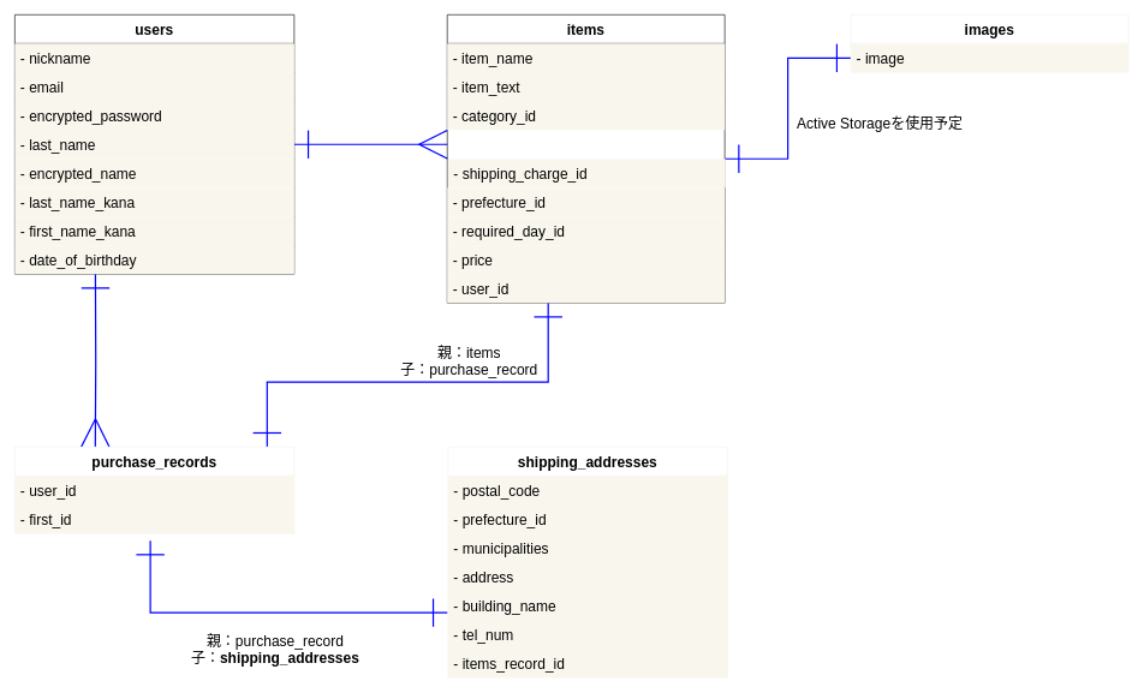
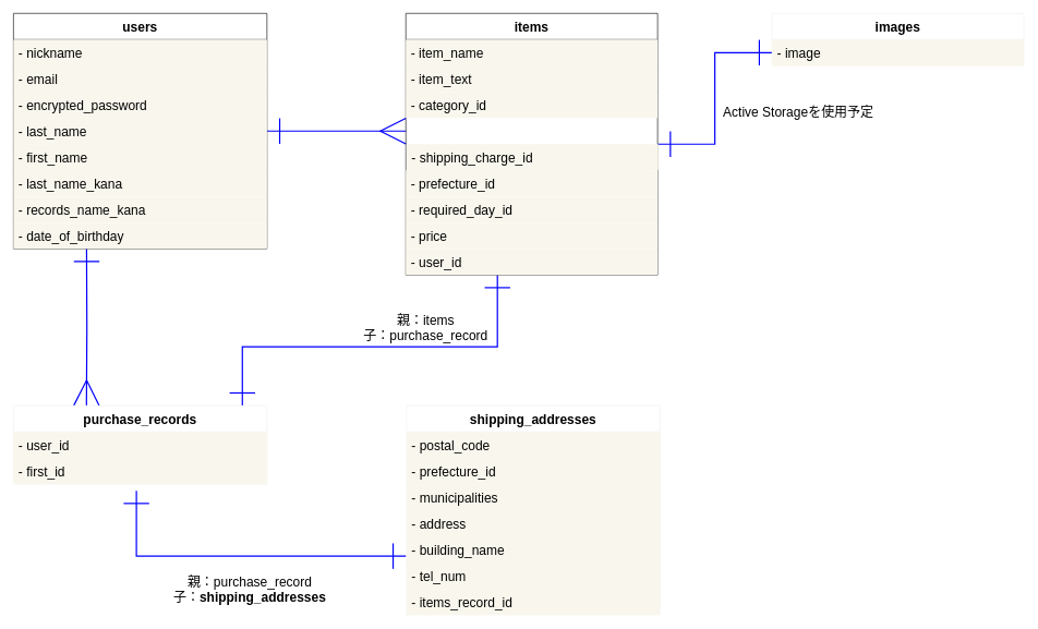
  <mxCell id="0" />
  <mxCell id="1" parent="0" />
  <mxCell id="2" style="edgeStyle=orthogonalEdgeStyle;rounded=0;orthogonalLoop=1;jettySize=auto;html=1;fontSize=20;endArrow=ERmany;endFill=0;strokeWidth=2;sourcePerimeterSpacing=0;entryX=0;entryY=0.5;entryDx=0;entryDy=0;endSize=36;targetPerimeterSpacing=0;startSize=36;startArrow=ERone;startFill=0;strokeColor=#0000FF;" edge="1" parent="1" source="4" target="31"><mxGeometry relative="1" as="geometry"><mxPoint x="590" y="200" as="targetPoint" /><Array as="points" /></mxGeometry></mxCell>
  <mxCell id="3" style="edgeStyle=orthogonalEdgeStyle;rounded=0;orthogonalLoop=1;jettySize=auto;html=1;fontSize=20;fontColor=#000000;startArrow=ERone;startFill=0;endArrow=ERmany;endFill=0;startSize=36;endSize=36;sourcePerimeterSpacing=0;targetPerimeterSpacing=0;strokeWidth=2;entryX=0.288;entryY=0;entryDx=0;entryDy=0;entryPerimeter=0;strokeColor=#0000FF;" edge="1" parent="1" target="71"><mxGeometry relative="1" as="geometry"><mxPoint x="131.8" y="610" as="targetPoint" /><mxPoint x="131.8" y="380" as="sourcePoint" /></mxGeometry></mxCell>
  <mxCell id="4" value="users" style="shape=table;startSize=40;container=1;collapsible=1;childLayout=tableLayout;fixedRows=1;rowLines=0;fontStyle=1;align=center;resizeLast=1;fontSize=20;strokeWidth=1;" vertex="1" parent="1"><mxGeometry x="20" y="20" width="387.6" height="360" as="geometry" /></mxCell>
  <mxCell id="5" value="" style="shape=partialRectangle;collapsible=0;dropTarget=0;pointerEvents=0;fillColor=none;top=0;left=0;bottom=0;right=0;points=[[0,0.5],[1,0.5]];portConstraint=eastwest;" vertex="1" parent="4"><mxGeometry y="40" width="387.6" height="40" as="geometry" /></mxCell>
  <mxCell id="6" value="- nickname" style="shape=partialRectangle;connectable=0;fillColor=#f9f7ed;top=0;left=0;bottom=0;right=0;align=left;spacingLeft=6;overflow=hidden;fontSize=20;strokeColor=#36393d;fontColor=#000000;" vertex="1" parent="5"><mxGeometry width="387.6" height="40" as="geometry" /></mxCell>
  <mxCell id="7" value="" style="shape=partialRectangle;collapsible=0;dropTarget=0;pointerEvents=0;fillColor=none;top=0;left=0;bottom=0;right=0;points=[[0,0.5],[1,0.5]];portConstraint=eastwest;" vertex="1" parent="4"><mxGeometry y="80" width="387.6" height="40" as="geometry" /></mxCell>
  <mxCell id="8" value="- email" style="shape=partialRectangle;connectable=0;fillColor=#f9f7ed;top=0;left=0;bottom=0;right=0;align=left;spacingLeft=6;overflow=hidden;fontSize=20;strokeColor=#36393d;fontColor=#000000;" vertex="1" parent="7"><mxGeometry width="387.6" height="40" as="geometry" /></mxCell>
  <mxCell id="9" value="" style="shape=partialRectangle;collapsible=0;dropTarget=0;pointerEvents=0;fillColor=none;top=0;left=0;bottom=0;right=0;points=[[0,0.5],[1,0.5]];portConstraint=eastwest;" vertex="1" parent="4"><mxGeometry y="120" width="387.6" height="40" as="geometry" /></mxCell>
  <mxCell id="10" value="- encrypted_password" style="shape=partialRectangle;connectable=0;fillColor=#f9f7ed;top=0;left=0;bottom=0;right=0;align=left;spacingLeft=6;overflow=hidden;fontSize=20;strokeColor=#36393d;fontColor=#000000;" vertex="1" parent="9"><mxGeometry width="387.6" height="40" as="geometry" /></mxCell>
  <mxCell id="11" style="shape=partialRectangle;collapsible=0;dropTarget=0;pointerEvents=0;fillColor=none;top=0;left=0;bottom=0;right=0;points=[[0,0.5],[1,0.5]];portConstraint=eastwest;" vertex="1" parent="4"><mxGeometry y="160" width="387.6" height="40" as="geometry" /></mxCell>
  <mxCell id="12" style="shape=partialRectangle;connectable=0;fillColor=none;top=0;left=0;bottom=0;right=0;align=left;spacingLeft=6;overflow=hidden;fontSize=20;" vertex="1" parent="11"><mxGeometry width="387.6" height="40" as="geometry" /></mxCell>
  <mxCell id="13" style="shape=partialRectangle;collapsible=0;dropTarget=0;pointerEvents=0;fillColor=none;top=0;left=0;bottom=0;right=0;points=[[0,0.5],[1,0.5]];portConstraint=eastwest;" vertex="1" parent="4"><mxGeometry y="200" width="387.6" height="40" as="geometry" /></mxCell>
  <mxCell id="14" style="shape=partialRectangle;connectable=0;fillColor=none;top=0;left=0;bottom=0;right=0;align=left;spacingLeft=6;overflow=hidden;fontSize=20;" vertex="1" parent="13"><mxGeometry width="387.6" height="40" as="geometry" /></mxCell>
  <mxCell id="15" style="shape=partialRectangle;collapsible=0;dropTarget=0;pointerEvents=0;fillColor=none;top=0;left=0;bottom=0;right=0;points=[[0,0.5],[1,0.5]];portConstraint=eastwest;" vertex="1" parent="4"><mxGeometry y="240" width="387.6" height="40" as="geometry" /></mxCell>
  <mxCell id="16" style="shape=partialRectangle;connectable=0;fillColor=none;top=0;left=0;bottom=0;right=0;align=left;spacingLeft=6;overflow=hidden;fontSize=20;" vertex="1" parent="15"><mxGeometry width="387.6" height="40" as="geometry" /></mxCell>
  <mxCell id="17" style="shape=partialRectangle;collapsible=0;dropTarget=0;pointerEvents=0;fillColor=none;top=0;left=0;bottom=0;right=0;points=[[0,0.5],[1,0.5]];portConstraint=eastwest;" vertex="1" parent="4"><mxGeometry y="280" width="387.6" height="40" as="geometry" /></mxCell>
  <mxCell id="18" style="shape=partialRectangle;connectable=0;fillColor=none;top=0;left=0;bottom=0;right=0;align=left;spacingLeft=6;overflow=hidden;fontSize=20;" vertex="1" parent="17"><mxGeometry width="387.6" height="40" as="geometry" /></mxCell>
  <mxCell id="19" style="shape=partialRectangle;collapsible=0;dropTarget=0;pointerEvents=0;fillColor=none;top=0;left=0;bottom=0;right=0;points=[[0,0.5],[1,0.5]];portConstraint=eastwest;" vertex="1" parent="4"><mxGeometry y="320" width="387.6" height="40" as="geometry" /></mxCell>
  <mxCell id="20" style="shape=partialRectangle;connectable=0;fillColor=none;top=0;left=0;bottom=0;right=0;align=left;spacingLeft=6;overflow=hidden;fontSize=20;" vertex="1" parent="19"><mxGeometry width="387.6" height="40" as="geometry" /></mxCell>
  <mxCell id="21" style="edgeStyle=orthogonalEdgeStyle;rounded=0;orthogonalLoop=1;jettySize=auto;html=1;fontSize=20;startArrow=ERone;startFill=0;endArrow=ERone;endFill=0;startSize=36;endSize=36;sourcePerimeterSpacing=0;targetPerimeterSpacing=0;strokeWidth=2;strokeColor=#0000FF;" edge="1" parent="1" source="24" target="71"><mxGeometry relative="1" as="geometry"><mxPoint x="160" y="570" as="targetPoint" /><Array as="points"><mxPoint x="760" y="530" /><mxPoint x="370" y="530" /></Array></mxGeometry></mxCell>
  <mxCell id="22" value="親：items&lt;br&gt;子：purchase_record" style="edgeLabel;html=1;align=center;verticalAlign=middle;resizable=0;points=[];fontSize=20;" vertex="1" connectable="0" parent="21"><mxGeometry x="0.002" y="2" relative="1" as="geometry"><mxPoint x="75" y="-32" as="offset" /></mxGeometry></mxCell>
  <mxCell id="23" value="Active Storageを使用予定" style="edgeStyle=orthogonalEdgeStyle;rounded=0;orthogonalLoop=1;jettySize=auto;html=1;fontSize=20;startArrow=ERone;startFill=0;endArrow=ERone;endFill=0;startSize=36;endSize=36;sourcePerimeterSpacing=0;targetPerimeterSpacing=0;strokeWidth=2;entryX=0;entryY=0.5;entryDx=0;entryDy=0;strokeColor=#0000FF;" edge="1" parent="1" source="24" target="53"><mxGeometry x="1" y="-98" relative="1" as="geometry"><mxPoint x="1190" y="70" as="targetPoint" /><mxPoint x="40" y="-8" as="offset" /></mxGeometry></mxCell>
  <mxCell id="24" value="items" style="shape=table;startSize=40;container=1;collapsible=1;childLayout=tableLayout;fixedRows=1;rowLines=0;fontStyle=1;align=center;resizeLast=1;fontSize=20;strokeWidth=1;" vertex="1" parent="1"><mxGeometry x="620" y="20" width="385" height="400" as="geometry" /></mxCell>
  <mxCell id="25" value="" style="shape=partialRectangle;collapsible=0;dropTarget=0;pointerEvents=0;fillColor=none;top=0;left=0;bottom=0;right=0;points=[[0,0.5],[1,0.5]];portConstraint=eastwest;" vertex="1" parent="24"><mxGeometry y="40" width="385" height="40" as="geometry" /></mxCell>
  <mxCell id="26" value="- item_name" style="shape=partialRectangle;connectable=0;fillColor=#f9f7ed;top=0;left=0;bottom=0;right=0;align=left;spacingLeft=6;overflow=hidden;fontSize=20;strokeColor=#36393d;fontColor=#000000;" vertex="1" parent="25"><mxGeometry width="385" height="40" as="geometry" /></mxCell>
  <mxCell id="27" value="" style="shape=partialRectangle;collapsible=0;dropTarget=0;pointerEvents=0;fillColor=none;top=0;left=0;bottom=0;right=0;points=[[0,0.5],[1,0.5]];portConstraint=eastwest;" vertex="1" parent="24"><mxGeometry y="80" width="385" height="40" as="geometry" /></mxCell>
  <mxCell id="28" value="- item_text" style="shape=partialRectangle;connectable=0;fillColor=#f9f7ed;top=0;left=0;bottom=0;right=0;align=left;spacingLeft=6;overflow=hidden;fontSize=20;strokeColor=#36393d;fontColor=#000000;" vertex="1" parent="27"><mxGeometry width="385" height="40" as="geometry" /></mxCell>
  <mxCell id="29" value="" style="shape=partialRectangle;collapsible=0;dropTarget=0;pointerEvents=0;fillColor=none;top=0;left=0;bottom=0;right=0;points=[[0,0.5],[1,0.5]];portConstraint=eastwest;" vertex="1" parent="24"><mxGeometry y="120" width="385" height="40" as="geometry" /></mxCell>
  <mxCell id="30" value="- category_id" style="shape=partialRectangle;connectable=0;fillColor=#f9f7ed;top=0;left=0;bottom=0;right=0;align=left;spacingLeft=6;overflow=hidden;fontSize=20;strokeColor=#36393d;fontColor=#000000;" vertex="1" parent="29"><mxGeometry width="385" height="40" as="geometry" /></mxCell>
  <mxCell id="31" style="shape=partialRectangle;collapsible=0;dropTarget=0;pointerEvents=0;fillColor=none;top=0;left=0;bottom=0;right=0;points=[[0,0.5],[1,0.5]];portConstraint=eastwest;" vertex="1" parent="24"><mxGeometry y="160" width="385" height="40" as="geometry" /></mxCell>
  <mxCell id="32" style="shape=partialRectangle;connectable=0;fillColor=none;top=0;left=0;bottom=0;right=0;align=left;spacingLeft=6;overflow=hidden;fontSize=20;" vertex="1" parent="31"><mxGeometry width="385" height="40" as="geometry" /></mxCell>
  <mxCell id="33" style="shape=partialRectangle;collapsible=0;dropTarget=0;pointerEvents=0;fillColor=none;top=0;left=0;bottom=0;right=0;points=[[0,0.5],[1,0.5]];portConstraint=eastwest;" vertex="1" parent="24"><mxGeometry y="200" width="385" height="40" as="geometry" /></mxCell>
  <mxCell id="34" style="shape=partialRectangle;connectable=0;fillColor=none;top=0;left=0;bottom=0;right=0;align=left;spacingLeft=6;overflow=hidden;fontSize=20;" vertex="1" parent="33"><mxGeometry width="385" height="40" as="geometry" /></mxCell>
  <mxCell id="35" style="shape=partialRectangle;collapsible=0;dropTarget=0;pointerEvents=0;fillColor=none;top=0;left=0;bottom=0;right=0;points=[[0,0.5],[1,0.5]];portConstraint=eastwest;" vertex="1" parent="24"><mxGeometry y="240" width="385" height="40" as="geometry" /></mxCell>
  <mxCell id="36" style="shape=partialRectangle;connectable=0;fillColor=none;top=0;left=0;bottom=0;right=0;align=left;spacingLeft=6;overflow=hidden;fontSize=20;" vertex="1" parent="35"><mxGeometry width="385" height="40" as="geometry" /></mxCell>
  <mxCell id="37" style="shape=partialRectangle;collapsible=0;dropTarget=0;pointerEvents=0;fillColor=none;top=0;left=0;bottom=0;right=0;points=[[0,0.5],[1,0.5]];portConstraint=eastwest;" vertex="1" parent="24"><mxGeometry y="280" width="385" height="40" as="geometry" /></mxCell>
  <mxCell id="38" style="shape=partialRectangle;connectable=0;fillColor=none;top=0;left=0;bottom=0;right=0;align=left;spacingLeft=6;overflow=hidden;fontSize=20;" vertex="1" parent="37"><mxGeometry width="385" height="40" as="geometry" /></mxCell>
  <mxCell id="39" style="shape=partialRectangle;collapsible=0;dropTarget=0;pointerEvents=0;fillColor=none;top=0;left=0;bottom=0;right=0;points=[[0,0.5],[1,0.5]];portConstraint=eastwest;" vertex="1" parent="24"><mxGeometry y="320" width="385" height="40" as="geometry" /></mxCell>
  <mxCell id="40" style="shape=partialRectangle;connectable=0;fillColor=none;top=0;left=0;bottom=0;right=0;align=left;spacingLeft=6;overflow=hidden;fontSize=20;" vertex="1" parent="39"><mxGeometry width="385" height="40" as="geometry" /></mxCell>
  <mxCell id="41" style="shape=partialRectangle;collapsible=0;dropTarget=0;pointerEvents=0;fillColor=none;top=0;left=0;bottom=0;right=0;points=[[0,0.5],[1,0.5]];portConstraint=eastwest;" vertex="1" parent="24"><mxGeometry y="360" width="385" height="40" as="geometry" /></mxCell>
  <mxCell id="42" value="- user_id" style="shape=partialRectangle;connectable=0;fillColor=#f9f7ed;top=0;left=0;bottom=0;right=0;align=left;spacingLeft=6;overflow=hidden;fontSize=20;strokeColor=#36393d;fontColor=#000000;" vertex="1" parent="41"><mxGeometry width="385" height="40" as="geometry" /></mxCell>
  <mxCell id="43" value="- last_name" style="shape=partialRectangle;connectable=0;fillColor=#f9f7ed;top=0;left=0;bottom=0;right=0;align=left;spacingLeft=6;overflow=hidden;fontSize=20;strokeColor=#36393d;fontColor=#000000;" vertex="1" parent="1"><mxGeometry x="20" y="180" width="387.6" height="40" as="geometry" /></mxCell>
- <mxCell id="44" value="- encrypted_name" style="shape=partialRectangle;connectable=0;fillColor=#f9f7ed;top=0;left=0;bottom=0;right=0;align=left;spacingLeft=6;overflow=hidden;fontSize=20;strokeColor=#36393d;fontColor=#000000;" vertex="1" parent="1"><mxGeometry x="20" y="220" width="387.6" height="40" as="geometry" /></mxCell>
+ <mxCell id="44" value="- first_name" style="shape=partialRectangle;connectable=0;fillColor=#f9f7ed;top=0;left=0;bottom=0;right=0;align=left;spacingLeft=6;overflow=hidden;fontSize=20;strokeColor=#36393d;fontColor=#000000;" vertex="1" parent="1"><mxGeometry x="20" y="220" width="387.6" height="40" as="geometry" /></mxCell>
  <mxCell id="45" value="- date_of_birthday" style="shape=partialRectangle;connectable=0;fillColor=#f9f7ed;top=0;left=0;bottom=0;right=0;align=left;spacingLeft=6;overflow=hidden;fontSize=20;strokeColor=#36393d;fontColor=#000000;" vertex="1" parent="1"><mxGeometry x="20" y="340" width="387.6" height="40" as="geometry" /></mxCell>
  <mxCell id="46" value="- shipping_charge_id" style="shape=partialRectangle;connectable=0;fillColor=#f9f7ed;top=0;left=0;bottom=0;right=0;align=left;spacingLeft=6;overflow=hidden;fontSize=20;strokeColor=#36393d;fontColor=#000000;" vertex="1" parent="1"><mxGeometry x="621" y="220" width="385" height="40" as="geometry" /></mxCell>
  <mxCell id="47" value="- prefecture_id" style="shape=partialRectangle;connectable=0;fillColor=#f9f7ed;top=0;left=0;bottom=0;right=0;align=left;spacingLeft=6;overflow=hidden;fontSize=20;strokeColor=#36393d;fontColor=#000000;" vertex="1" parent="1"><mxGeometry x="620" y="260" width="385" height="40" as="geometry" /></mxCell>
  <mxCell id="48" value="- required_day_id" style="shape=partialRectangle;connectable=0;fillColor=#f9f7ed;top=0;left=0;bottom=0;right=0;align=left;spacingLeft=6;overflow=hidden;fontSize=20;strokeColor=#36393d;fontColor=#000000;" vertex="1" parent="1"><mxGeometry x="620" y="300" width="385" height="40" as="geometry" /></mxCell>
  <mxCell id="49" value="- price" style="shape=partialRectangle;connectable=0;fillColor=#f9f7ed;top=0;left=0;bottom=0;right=0;align=left;spacingLeft=6;overflow=hidden;fontSize=20;strokeColor=#36393d;fontColor=#000000;" vertex="1" parent="1"><mxGeometry x="620" y="340" width="385" height="40" as="geometry" /></mxCell>
  <mxCell id="50" value="- last_name_kana" style="shape=partialRectangle;connectable=0;fillColor=#f9f7ed;top=0;left=0;bottom=0;right=0;align=left;spacingLeft=6;overflow=hidden;fontSize=20;strokeColor=#36393d;fontColor=#000000;" vertex="1" parent="1"><mxGeometry x="20" y="260" width="387.6" height="40" as="geometry" /></mxCell>
- <mxCell id="51" value="- first_name_kana" style="shape=partialRectangle;connectable=0;fillColor=#f9f7ed;top=0;left=0;bottom=0;right=0;align=left;spacingLeft=6;overflow=hidden;fontSize=20;strokeColor=#36393d;fontColor=#000000;" vertex="1" parent="1"><mxGeometry x="20" y="300" width="387.6" height="40" as="geometry" /></mxCell>
+ <mxCell id="51" value="- records_name_kana" style="shape=partialRectangle;connectable=0;fillColor=#f9f7ed;top=0;left=0;bottom=0;right=0;align=left;spacingLeft=6;overflow=hidden;fontSize=20;strokeColor=#36393d;fontColor=#000000;" vertex="1" parent="1"><mxGeometry x="20" y="300" width="387.6" height="40" as="geometry" /></mxCell>
  <mxCell id="52" value="images" style="shape=table;startSize=40;container=1;collapsible=1;childLayout=tableLayout;fixedRows=1;rowLines=0;fontStyle=1;align=center;resizeLast=1;fontSize=20;strokeColor=#f0f0f0;strokeWidth=1;" vertex="1" parent="1"><mxGeometry x="1180" y="20" width="385" height="80" as="geometry" /></mxCell>
  <mxCell id="53" value="" style="shape=partialRectangle;collapsible=0;dropTarget=0;pointerEvents=0;fillColor=none;top=0;left=0;bottom=0;right=0;points=[[0,0.5],[1,0.5]];portConstraint=eastwest;" vertex="1" parent="52"><mxGeometry y="40" width="385" height="40" as="geometry" /></mxCell>
  <mxCell id="54" value="- image" style="shape=partialRectangle;connectable=0;fillColor=#f9f7ed;top=0;left=0;bottom=0;right=0;align=left;spacingLeft=6;overflow=hidden;fontSize=20;strokeColor=#36393d;fontColor=#000000;" vertex="1" parent="53"><mxGeometry width="385" height="40" as="geometry" /></mxCell>
  <mxCell id="55" value="shipping_addresses" style="shape=table;startSize=40;container=1;collapsible=1;childLayout=tableLayout;fixedRows=1;rowLines=0;fontStyle=1;align=center;resizeLast=1;fontSize=20;strokeColor=#f0f0f0;strokeWidth=1;" vertex="1" parent="1"><mxGeometry x="621" y="620" width="387.6" height="320" as="geometry" /></mxCell>
  <mxCell id="56" style="shape=partialRectangle;collapsible=0;dropTarget=0;pointerEvents=0;fillColor=none;top=0;left=0;bottom=0;right=0;points=[[0,0.5],[1,0.5]];portConstraint=eastwest;" vertex="1" parent="55"><mxGeometry y="40" width="387.6" height="40" as="geometry" /></mxCell>
  <mxCell id="57" value="- postal_code" style="shape=partialRectangle;connectable=0;fillColor=#f9f7ed;top=0;left=0;bottom=0;right=0;align=left;spacingLeft=6;overflow=hidden;fontSize=20;strokeColor=#36393d;fontColor=#000000;" vertex="1" parent="56"><mxGeometry width="387.6" height="40" as="geometry" /></mxCell>
  <mxCell id="58" style="shape=partialRectangle;collapsible=0;dropTarget=0;pointerEvents=0;fillColor=none;top=0;left=0;bottom=0;right=0;points=[[0,0.5],[1,0.5]];portConstraint=eastwest;" vertex="1" parent="55"><mxGeometry y="80" width="387.6" height="40" as="geometry" /></mxCell>
  <mxCell id="59" value="- prefecture_id" style="shape=partialRectangle;connectable=0;fillColor=#f9f7ed;top=0;left=0;bottom=0;right=0;align=left;spacingLeft=6;overflow=hidden;fontSize=20;strokeColor=#36393d;fontColor=#000000;" vertex="1" parent="58"><mxGeometry width="387.6" height="40" as="geometry" /></mxCell>
  <mxCell id="60" style="shape=partialRectangle;collapsible=0;dropTarget=0;pointerEvents=0;fillColor=none;top=0;left=0;bottom=0;right=0;points=[[0,0.5],[1,0.5]];portConstraint=eastwest;" vertex="1" parent="55"><mxGeometry y="120" width="387.6" height="40" as="geometry" /></mxCell>
  <mxCell id="61" value="- municipalities" style="shape=partialRectangle;connectable=0;fillColor=#f9f7ed;top=0;left=0;bottom=0;right=0;align=left;spacingLeft=6;overflow=hidden;fontSize=20;strokeColor=#36393d;fontColor=#000000;" vertex="1" parent="60"><mxGeometry width="387.6" height="40" as="geometry" /></mxCell>
  <mxCell id="62" style="shape=partialRectangle;collapsible=0;dropTarget=0;pointerEvents=0;fillColor=none;top=0;left=0;bottom=0;right=0;points=[[0,0.5],[1,0.5]];portConstraint=eastwest;" vertex="1" parent="55"><mxGeometry y="160" width="387.6" height="40" as="geometry" /></mxCell>
  <mxCell id="63" value="- address" style="shape=partialRectangle;connectable=0;fillColor=#f9f7ed;top=0;left=0;bottom=0;right=0;align=left;spacingLeft=6;overflow=hidden;fontSize=20;strokeColor=#36393d;fontColor=#000000;" vertex="1" parent="62"><mxGeometry width="387.6" height="40" as="geometry" /></mxCell>
  <mxCell id="64" style="shape=partialRectangle;collapsible=0;dropTarget=0;pointerEvents=0;fillColor=none;top=0;left=0;bottom=0;right=0;points=[[0,0.5],[1,0.5]];portConstraint=eastwest;" vertex="1" parent="55"><mxGeometry y="200" width="387.6" height="40" as="geometry" /></mxCell>
  <mxCell id="65" value="- building_name" style="shape=partialRectangle;connectable=0;fillColor=#f9f7ed;top=0;left=0;bottom=0;right=0;align=left;spacingLeft=6;overflow=hidden;fontSize=20;strokeColor=#36393d;fontColor=#000000;" vertex="1" parent="64"><mxGeometry width="387.6" height="40" as="geometry" /></mxCell>
  <mxCell id="66" style="shape=partialRectangle;collapsible=0;dropTarget=0;pointerEvents=0;fillColor=none;top=0;left=0;bottom=0;right=0;points=[[0,0.5],[1,0.5]];portConstraint=eastwest;" vertex="1" parent="55"><mxGeometry y="240" width="387.6" height="40" as="geometry" /></mxCell>
  <mxCell id="67" value="- tel_num" style="shape=partialRectangle;connectable=0;fillColor=#f9f7ed;top=0;left=0;bottom=0;right=0;align=left;spacingLeft=6;overflow=hidden;fontSize=20;strokeColor=#36393d;fontColor=#000000;" vertex="1" parent="66"><mxGeometry width="387.6" height="40" as="geometry" /></mxCell>
  <mxCell id="68" style="shape=partialRectangle;collapsible=0;dropTarget=0;pointerEvents=0;fillColor=none;top=0;left=0;bottom=0;right=0;points=[[0,0.5],[1,0.5]];portConstraint=eastwest;" vertex="1" parent="55"><mxGeometry y="280" width="387.6" height="40" as="geometry" /></mxCell>
  <mxCell id="69" value="- items_record_id" style="shape=partialRectangle;connectable=0;fillColor=#f9f7ed;top=0;left=0;bottom=0;right=0;align=left;spacingLeft=6;overflow=hidden;fontSize=20;strokeColor=#36393d;fontColor=#000000;" vertex="1" parent="68"><mxGeometry width="387.6" height="40" as="geometry" /></mxCell>
  <mxCell id="70" style="edgeStyle=orthogonalEdgeStyle;rounded=0;orthogonalLoop=1;jettySize=auto;html=1;entryX=0;entryY=0.5;entryDx=0;entryDy=0;fontSize=20;fontColor=#000000;startArrow=ERone;startFill=0;endArrow=ERone;endFill=0;startSize=36;endSize=36;sourcePerimeterSpacing=0;targetPerimeterSpacing=0;strokeWidth=2;strokeColor=#0000FF;exitX=0.485;exitY=1.25;exitDx=0;exitDy=0;exitPerimeter=0;" edge="1" parent="1" source="74"><mxGeometry relative="1" as="geometry"><mxPoint x="406.6" y="850" as="sourcePoint" /><mxPoint x="620" y="850" as="targetPoint" /><Array as="points"><mxPoint x="208" y="850" /></Array></mxGeometry></mxCell>
  <mxCell id="71" value="purchase_records" style="shape=table;startSize=40;container=1;collapsible=1;childLayout=tableLayout;fixedRows=1;rowLines=0;fontStyle=1;align=center;resizeLast=1;fontSize=20;strokeColor=#f0f0f0;strokeWidth=1;" vertex="1" parent="1"><mxGeometry x="20" y="620" width="387.6" height="120" as="geometry" /></mxCell>
  <mxCell id="72" style="shape=partialRectangle;collapsible=0;dropTarget=0;pointerEvents=0;fillColor=none;top=0;left=0;bottom=0;right=0;points=[[0,0.5],[1,0.5]];portConstraint=eastwest;" vertex="1" parent="71"><mxGeometry y="40" width="387.6" height="40" as="geometry" /></mxCell>
  <mxCell id="73" value="- user_id" style="shape=partialRectangle;connectable=0;fillColor=#f9f7ed;top=0;left=0;bottom=0;right=0;align=left;spacingLeft=6;overflow=hidden;fontSize=20;strokeColor=#36393d;fontColor=#000000;" vertex="1" parent="72"><mxGeometry width="387.6" height="40" as="geometry" /></mxCell>
  <mxCell id="74" style="shape=partialRectangle;collapsible=0;dropTarget=0;pointerEvents=0;fillColor=none;top=0;left=0;bottom=0;right=0;points=[[0,0.5],[1,0.5]];portConstraint=eastwest;" vertex="1" parent="71"><mxGeometry y="80" width="387.6" height="40" as="geometry" /></mxCell>
  <mxCell id="75" value="- first_id" style="shape=partialRectangle;connectable=0;fillColor=#f9f7ed;top=0;left=0;bottom=0;right=0;align=left;spacingLeft=6;overflow=hidden;fontSize=20;strokeColor=#36393d;fontColor=#000000;" vertex="1" parent="74"><mxGeometry width="387.6" height="40" as="geometry" /></mxCell>
  <mxCell id="76" value="親：purchase_record&lt;br&gt;子：&lt;span style=&quot;font-weight: 700&quot;&gt;shipping_addresses&lt;/span&gt;" style="edgeLabel;html=1;align=center;verticalAlign=middle;resizable=0;points=[];fontSize=20;" vertex="1" connectable="0" parent="1"><mxGeometry x="380" y="900" as="geometry" /></mxCell>
